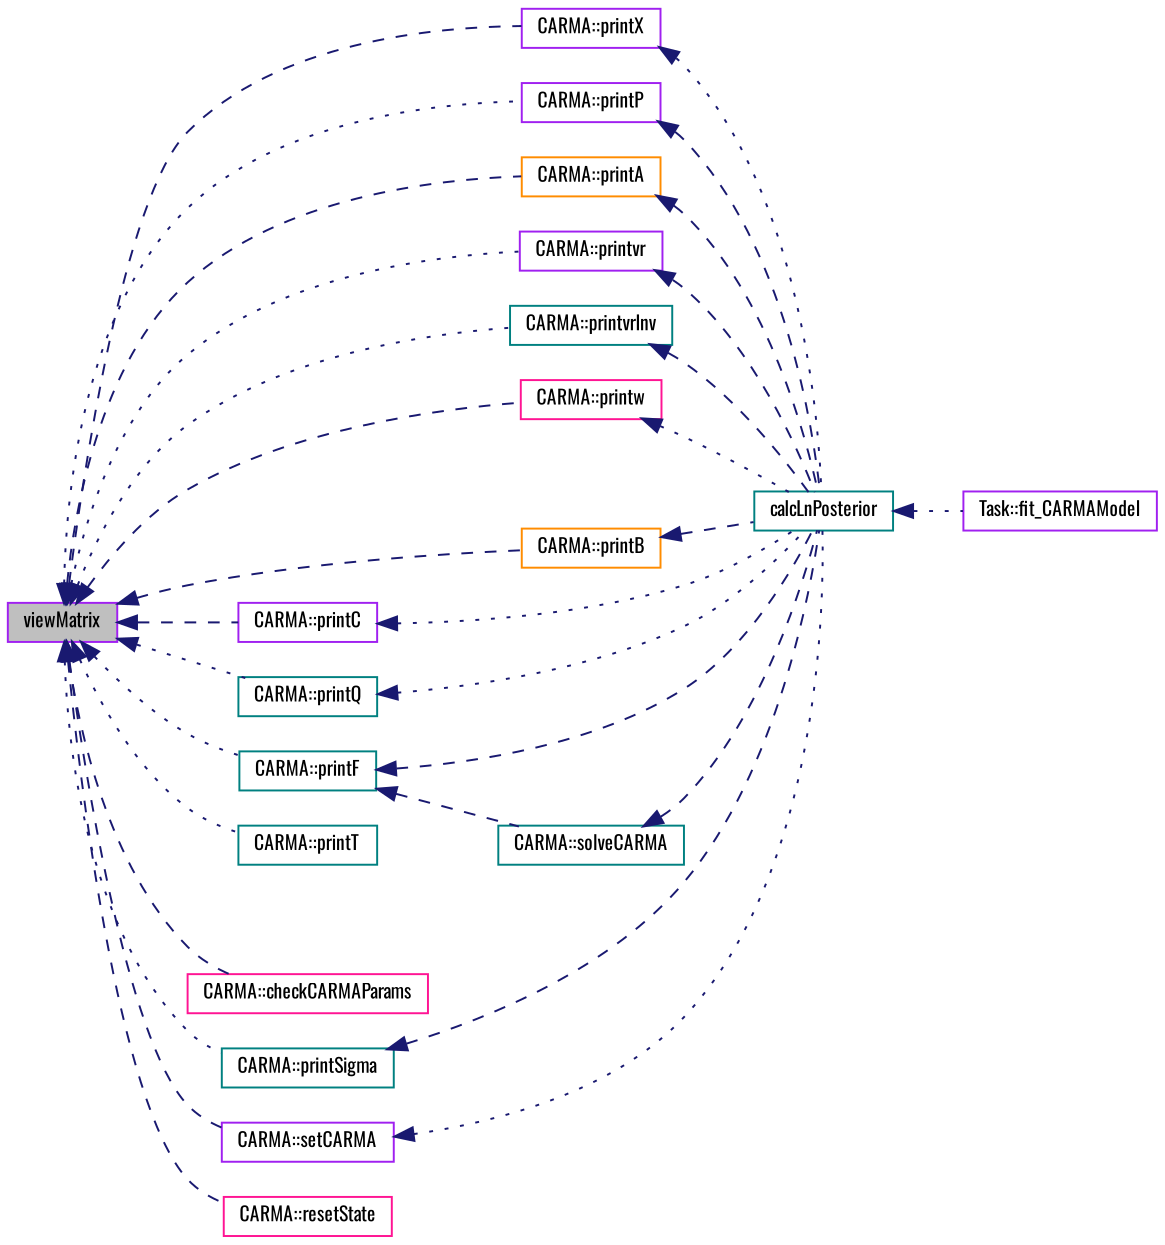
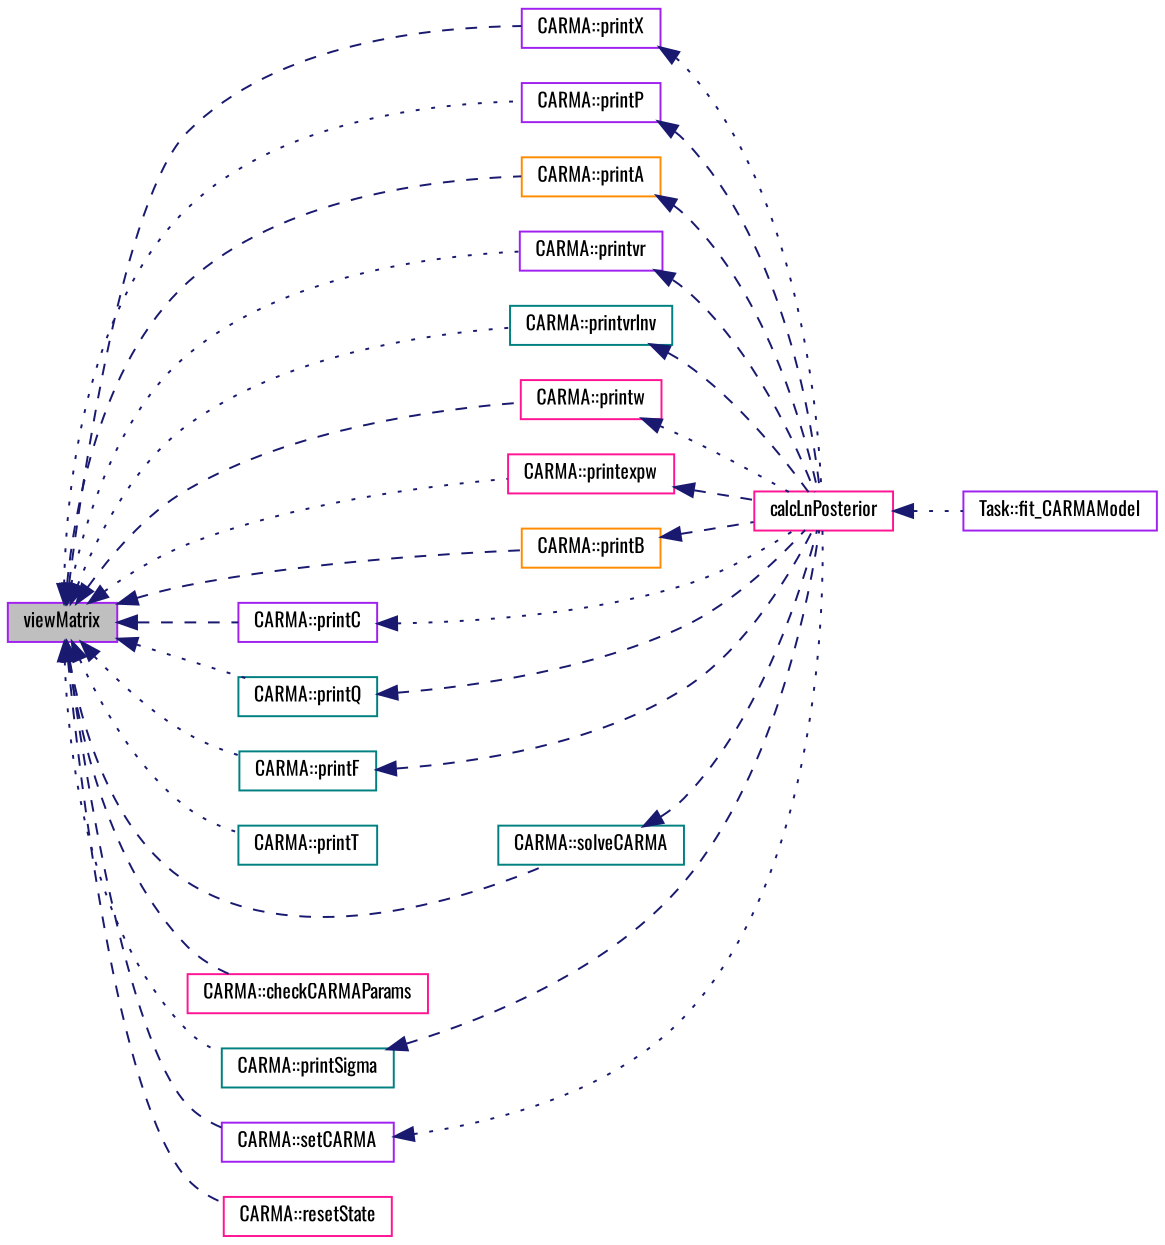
  digraph {
    fontname=Oswald
    rankdir=LR
    node [color=purple fillcolor=white fontname=Oswald fontsize=10 shape=record style=filled]
    edge [color=midnightblue dir=back fontname=Oswald fontsize=10 labelfontname=Helvetica labelfontsize=10 style=dashed]
    n1 [fillcolor=grey75 fontcolor=black height=0.2 label=viewMatrix width=0.4]
    n2 [height=0.2 label="CARMA::printX" width=0.4]
    n3 [height=0.2 label="CARMA::printP" width=0.4]
    n4 [color=darkorange height=0.2 label="CARMA::printA" width=0.4]
    n5 [height=0.2 label="CARMA::printvr" width=0.4]
    n6 [color=teal height=0.2 label="CARMA::printvrInv" width=0.4]
    n7 [color=deeppink height=0.2 label="CARMA::printw" width=0.4]
+   n8 [color=deeppink height=0.2 label="CARMA::printexpw" width=0.4]
    n9 [color=darkorange height=0.2 label="CARMA::printB" width=0.4]
    n10 [height=0.2 label="CARMA::printC" width=0.4]
    n11 [color=teal height=0.2 label="CARMA::printF" width=0.4]
    n12 [color=teal height=0.2 label="CARMA::printQ" width=0.4]
    n13 [color=teal height=0.2 label="CARMA::printT" width=0.4]
    n14 [color=teal height=0.2 label="CARMA::printSigma" width=0.4]
    n15 [color=deeppink height=0.2 label="CARMA::checkCARMAParams" width=0.4]
    n16 [height=0.2 label="CARMA::setCARMA" width=0.4]
    n17 [color=teal height=0.2 label="CARMA::solveCARMA" width=0.4]
    n18 [color=deeppink height=0.2 label="CARMA::resetState" width=0.4]
-   n19 [color=teal height=0.2 label=calcLnPosterior width=0.4]
+   n19 [color=deeppink height=0.2 label=calcLnPosterior width=0.4]
    n20 [height=0.2 label="Task::fit_CARMAModel" width=0.4]
    n1 -> n2
    n1 -> n3 [style=dotted]
    n1 -> n4
    n1 -> n5 [style=dotted]
    n1 -> n6 [style=dotted]
    n1 -> n7
+   n1 -> n8 [style=dotted]
    n1 -> n9
    n1 -> n10
    n1 -> n11 [style=dotted]
    n1 -> n12 [style=dotted]
    n1 -> n13 [style=dotted]
    n1 -> n14 [style=dotted]
    n1 -> n15
    n1 -> n16
-   n11 -> n17
+   n1 -> n17
    n1 -> n18
    n2 -> n19 [style=dotted]
    n3 -> n19
    n4 -> n19
    n5 -> n19
    n6 -> n19
    n7 -> n19 [style=dotted]
+   n8 -> n19
    n9 -> n19
    n10 -> n19 [style=dotted]
    n11 -> n19
-   n12 -> n19 [style=dotted]
+   n12 -> n19
    n14 -> n19
    n16 -> n19 [style=dotted]
    n17 -> n19
    n19 -> n20 [style=dotted]
  }
